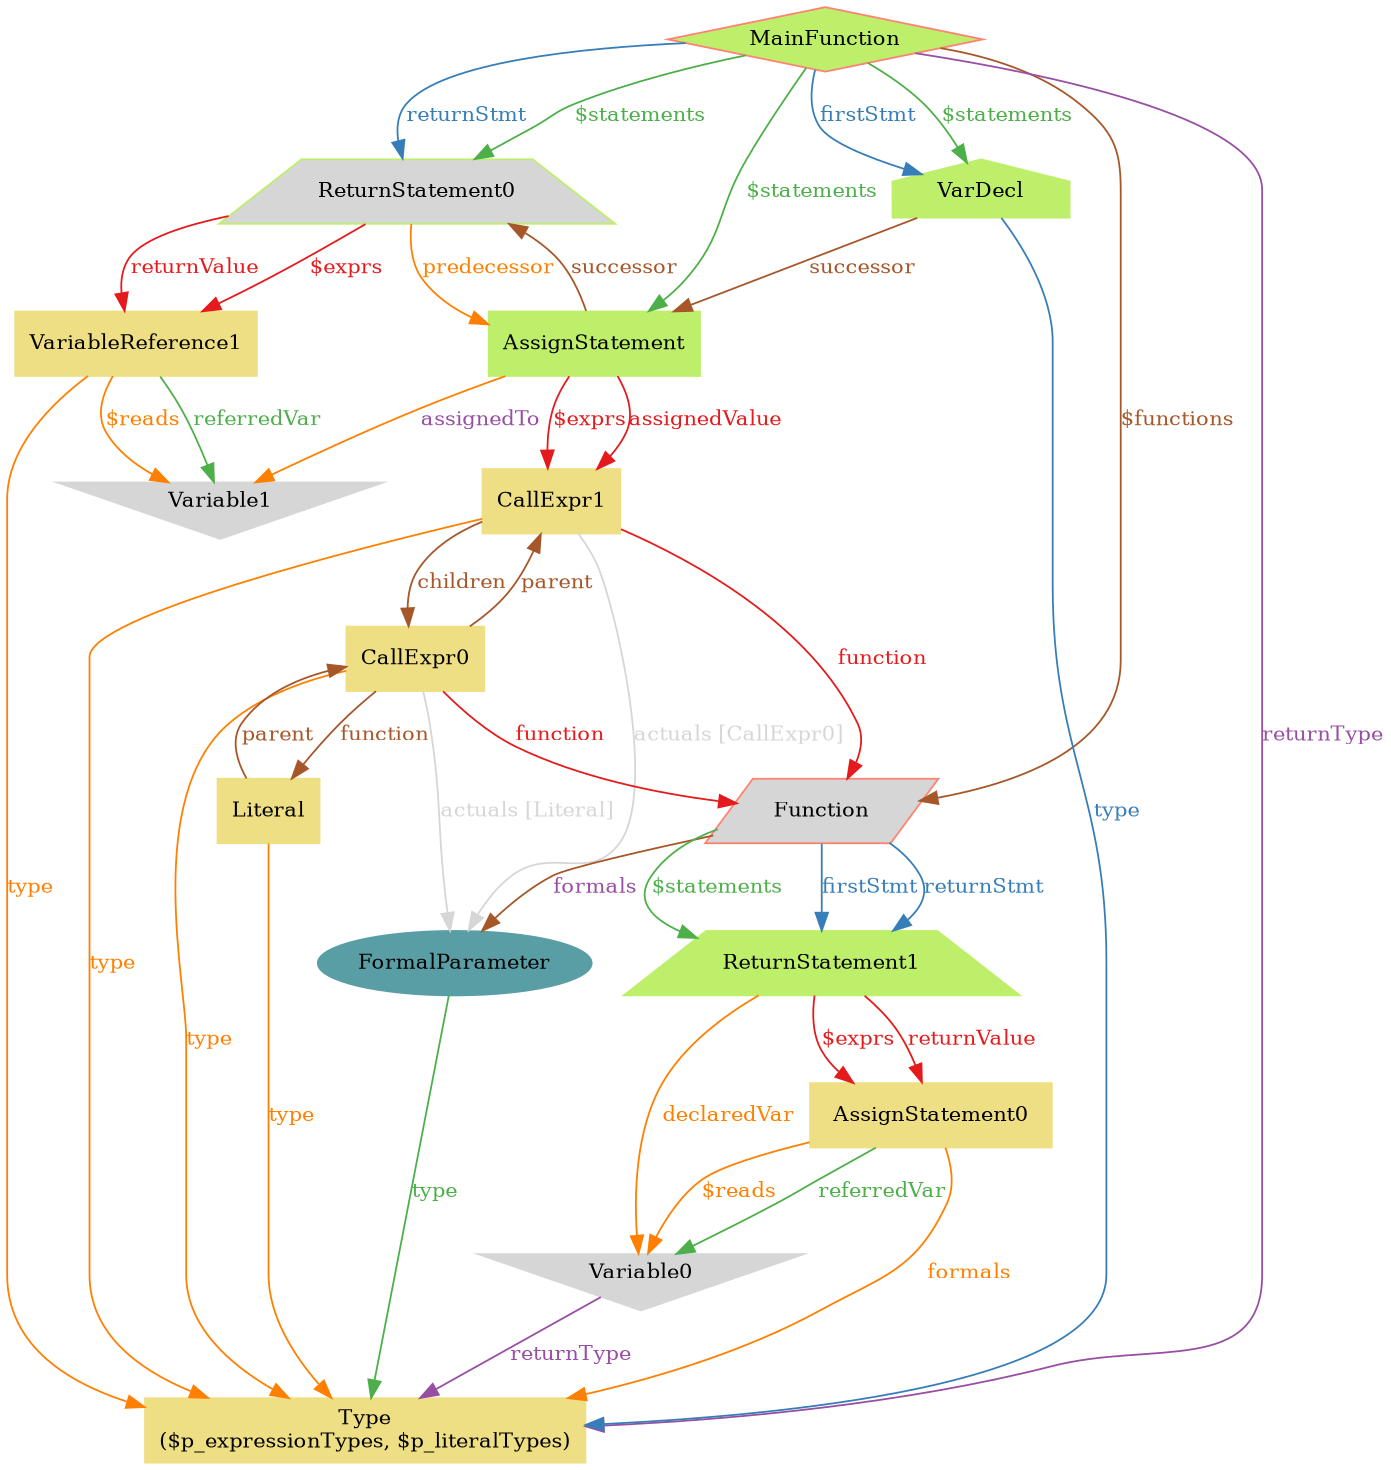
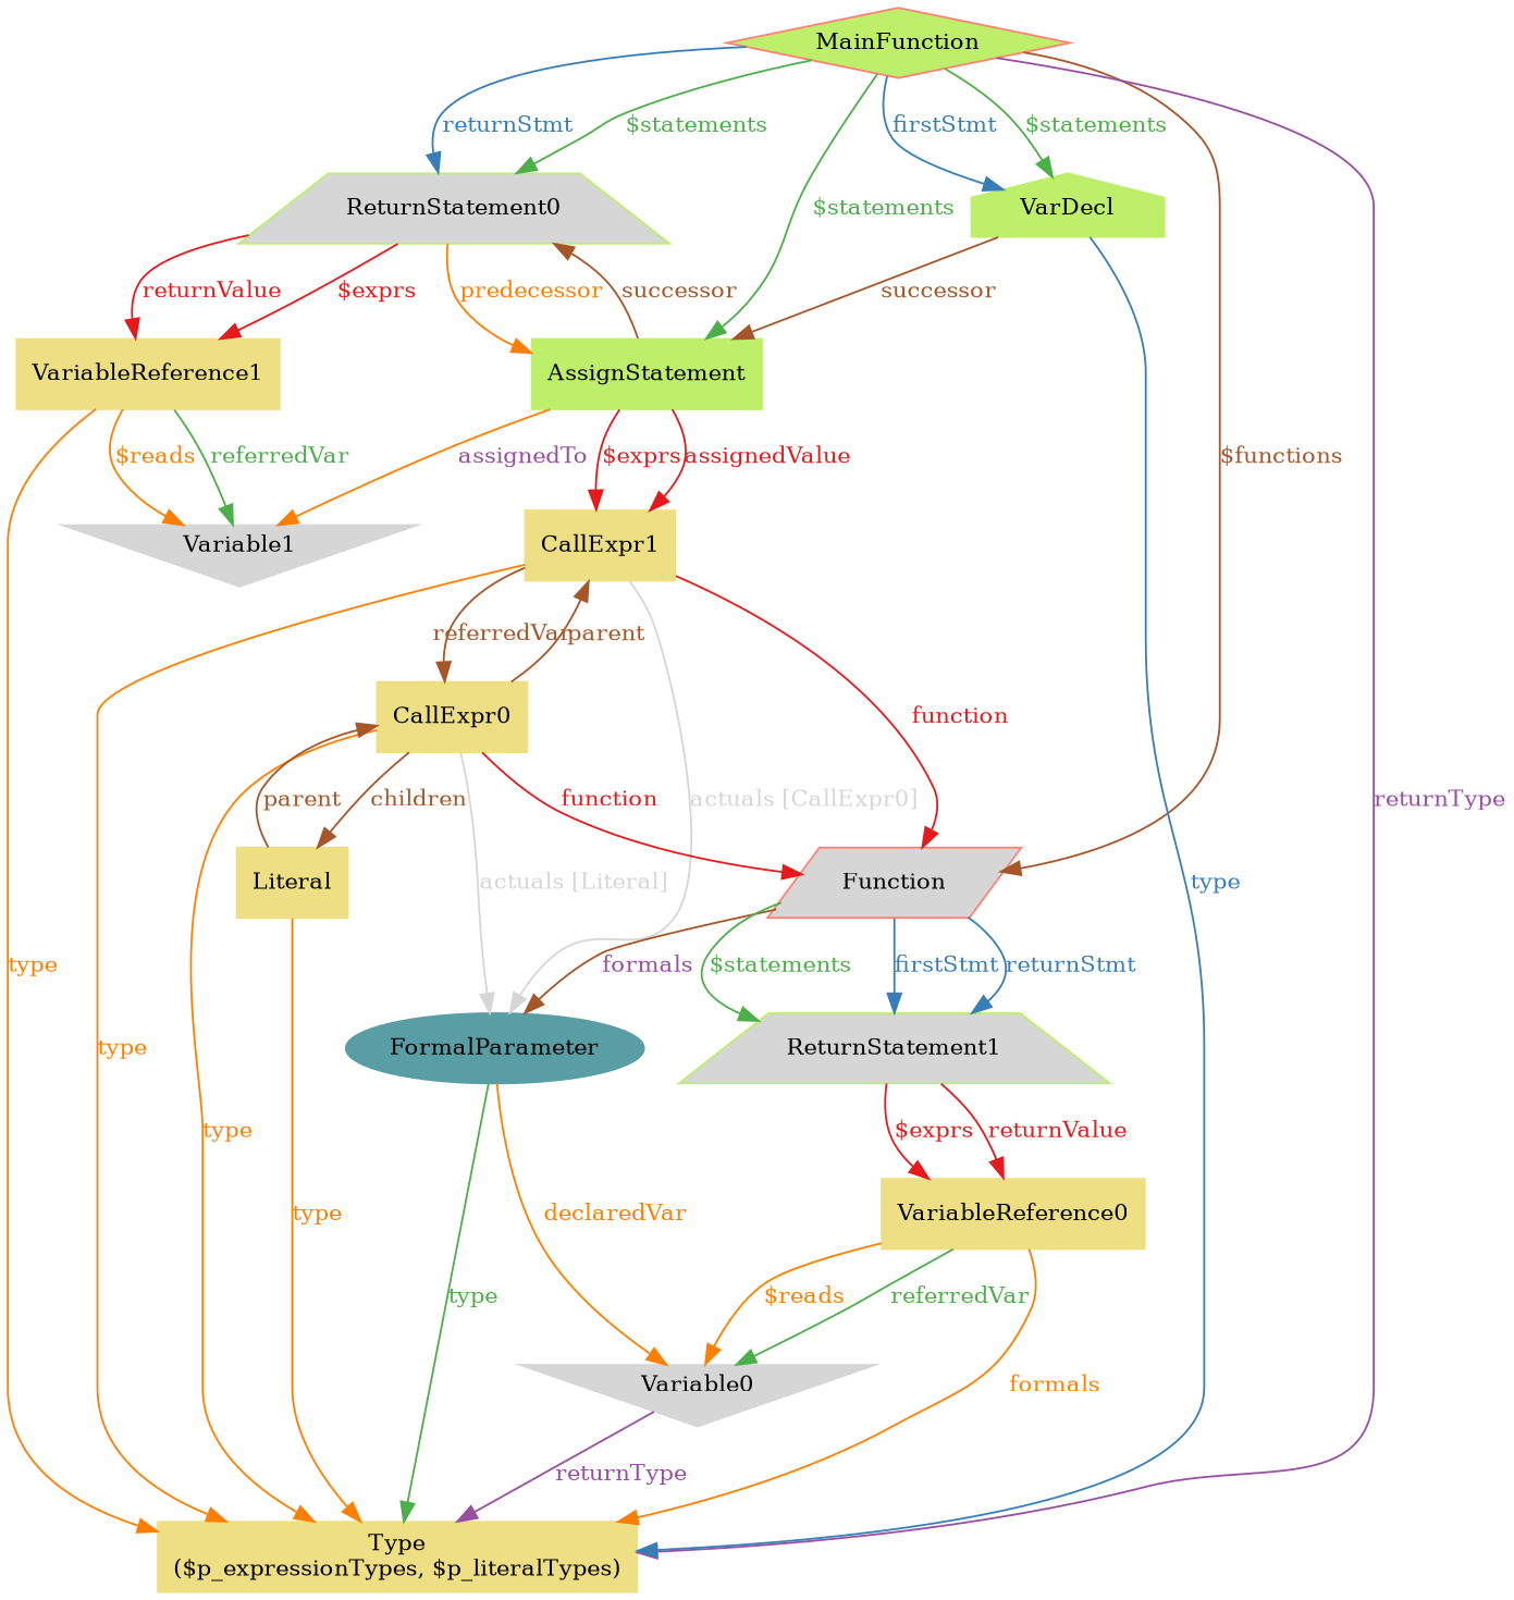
  digraph {
    fontsize=12
    rankdir=TB
    node [color="#efdf84" fontcolor="#000000" fontsize=12 shape=box style="filled, solid"]
    edge [color="#ff7f00" dir=forward fontcolor="#ff7f00" fontsize=12 style=solid uuid="<Function, ReturnStatement1>" weight=1]
    n1 [color="#bdef6b" label=AssignStatement uuid=AssignStatement]
    n2 [label=CallExpr1 uuid=CallExpr1]
    n3 [color="#d6d6d6" label=Variable1 shape=invtriangle uuid=Variable1]
    n4 [color="#ff8273" fillcolor="#d6d6d6" label=Function shape=parallelogram uuid=Function]
    n5 [label=CallExpr0 uuid=CallExpr0]
    n6 [color="#5a9ea5" label=FormalParameter shape=ellipse uuid=FormalParameter]
    n7 [label="Type\n($p_expressionTypes, $p_literalTypes)" uuid=Type]
-   n8 [color="#bdef6b" label=ReturnStatement1 shape=trapezium uuid=ReturnStatement1]
+   n8 [color="#bdef6b" label=ReturnStatement1 shape=trapezium uuid=ReturnStatement1 fillcolor="#d6d6d6"]
    n9 [label=Literal uuid=Literal]
    n10 [color="#d6d6d6" label=Variable0 shape=invtriangle uuid=Variable0]
    n11 [color="#bdef6b" fillcolor="#d6d6d6" label=ReturnStatement0 shape=trapezium uuid=ReturnStatement0]
    n12 [label=VariableReference1 uuid=VariableReference1]
-   n13 [label=AssignStatement0 uuid=VariableReference0]
+   n13 [label=VariableReference0 uuid=VariableReference0]
    n14 [color="#ff8273" fillcolor="#bdef6b" label=MainFunction shape=diamond uuid=MainFunction]
    n15 [color="#bdef6b" label=VarDecl shape=house uuid=VarDecl]
    n1 -> n2 [color="#e41a1c" fontcolor="#e41a1c" label="$exprs" uuid="<AssignStatement, CallExpr1>"]
    n1 -> n2 [color="#e41a1c" fontcolor="#e41a1c" label=assignedValue uuid="<AssignStatement, CallExpr1>"]
    n1 -> n3 [fontcolor="#984ea3" label=assignedTo uuid="<AssignStatement, Variable1>"]
    n2 -> n4 [color="#e41a1c" fontcolor="#e41a1c" label=function uuid="<CallExpr1, Function>"]
-   n2 -> n5 [color="#a65628" fontcolor="#a65628" label=children uuid="<CallExpr1, CallExpr0>"]
+   n2 -> n5 [color="#a65628" fontcolor="#a65628" label=referredVar uuid="<CallExpr1, CallExpr0>"]
    n2 -> n5 [color="#a65628" dir=back fontcolor="#a65628" label=parent uuid="<CallExpr0, CallExpr1>"]
    n2 -> n6 [color="#d6d6d6" fontcolor="#d6d6d6" label="actuals [CallExpr0]" uuid="<CallExpr1, CallExpr0, FormalParameter>"]
    n2 -> n7 [label=type uuid="<CallExpr1, Type>"]
    n4 -> n6 [color="#a65628" fontcolor="#984ea3" label=formals uuid="<Function, FormalParameter>"]
    n4 -> n8 [color="#4daf4a" fontcolor="#4daf4a" label="$statements"]
    n4 -> n8 [color="#377eb8" fontcolor="#377eb8" label=firstStmt]
    n4 -> n8 [color="#377eb8" fontcolor="#377eb8" label=returnStmt]
    n5 -> n4 [color="#e41a1c" fontcolor="#e41a1c" label=function uuid="<CallExpr0, Function>"]
    n5 -> n6 [color="#d6d6d6" fontcolor="#d6d6d6" label="actuals [Literal]" uuid="<CallExpr0, Literal, FormalParameter>"]
    n5 -> n7 [label=type uuid="<CallExpr0, Type>"]
-   n5 -> n9 [color="#a65628" fontcolor="#a65628" label=function uuid="<CallExpr0, Literal>"]
+   n5 -> n9 [color="#a65628" fontcolor="#a65628" label=children uuid="<CallExpr0, Literal>"]
    n5 -> n9 [color="#a65628" dir=back fontcolor="#a65628" label=parent uuid="<Literal, CallExpr0>"]
    n6 -> n7 [color="#4daf4a" fontcolor="#4daf4a" label=type uuid="<FormalParameter, Type>"]
-   n8 -> n10 [label=declaredVar uuid="<FormalParameter, Variable0>"]
+   n6 -> n10 [label=declaredVar uuid="<FormalParameter, Variable0>"]
    n8 -> n13 [color="#e41a1c" fontcolor="#e41a1c" label="$exprs" uuid="<ReturnStatement1, VariableReference0>"]
    n8 -> n13 [color="#e41a1c" fontcolor="#e41a1c" label=returnValue uuid="<ReturnStatement1, VariableReference0>"]
    n9 -> n7 [label=type uuid="<Literal, Type>"]
    n10 -> n7 [color="#984ea3" fontcolor="#984ea3" label=returnType uuid="<Function, Type>"]
    n11 -> n1 [label=predecessor uuid="<ReturnStatement0, AssignStatement>"]
    n11 -> n1 [color="#a65628" dir=back fontcolor="#a65628" label=successor uuid="<AssignStatement, ReturnStatement0>"]
    n11 -> n12 [color="#e41a1c" fontcolor="#e41a1c" label="$exprs" uuid="<ReturnStatement0, VariableReference1>"]
    n11 -> n12 [color="#e41a1c" fontcolor="#e41a1c" label=returnValue uuid="<ReturnStatement0, VariableReference1>"]
    n12 -> n3 [label="$reads" uuid="<VariableReference1, Variable1>"]
    n12 -> n3 [color="#4daf4a" fontcolor="#4daf4a" label=referredVar uuid="<VariableReference1, Variable1>"]
    n12 -> n7 [label=type uuid="<VariableReference1, Type>"]
    n13 -> n7 [label=formals uuid="<VariableReference0, Type>"]
    n13 -> n10 [label="$reads" uuid="<VariableReference0, Variable0>"]
    n13 -> n10 [color="#4daf4a" fontcolor="#4daf4a" label=referredVar uuid="<VariableReference0, Variable0>"]
    n14 -> n1 [color="#4daf4a" fontcolor="#4daf4a" label="$statements" uuid="<MainFunction, AssignStatement>"]
    n14 -> n4 [color="#a65628" fontcolor="#a65628" label="$functions" uuid="<MainFunction, Function>"]
    n14 -> n7 [color="#984ea3" fontcolor="#984ea3" label=returnType uuid="<MainFunction, Type>"]
    n14 -> n11 [color="#4daf4a" fontcolor="#4daf4a" label="$statements" uuid="<MainFunction, ReturnStatement0>"]
    n14 -> n11 [color="#377eb8" fontcolor="#377eb8" label=returnStmt uuid="<MainFunction, ReturnStatement0>"]
    n14 -> n15 [color="#4daf4a" fontcolor="#4daf4a" label="$statements" uuid="<MainFunction, VarDecl>"]
    n14 -> n15 [color="#377eb8" fontcolor="#377eb8" label=firstStmt uuid="<MainFunction, VarDecl>"]
    n15 -> n1 [color="#a65628" fontcolor="#a65628" label=successor uuid="<VarDecl, AssignStatement>"]
    n15 -> n7 [color="#377eb8" fontcolor="#377eb8" label=type uuid="<VarDecl, Type>"]
  }
